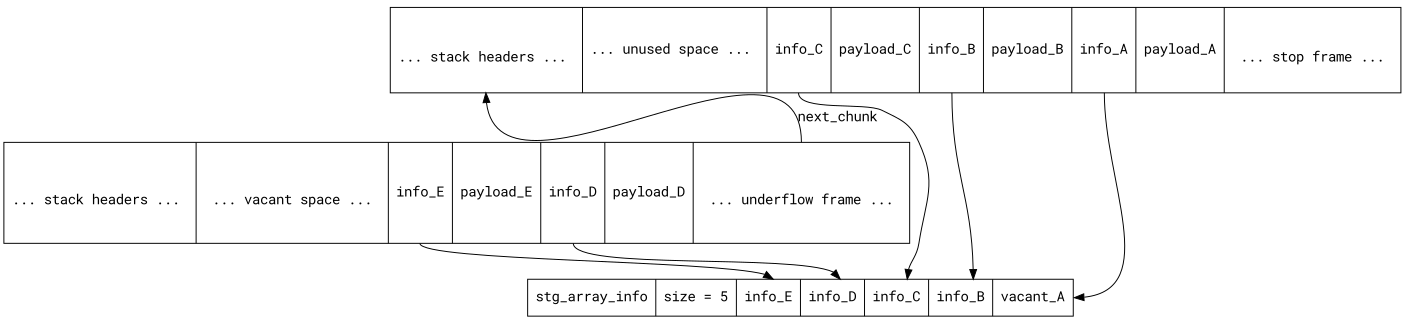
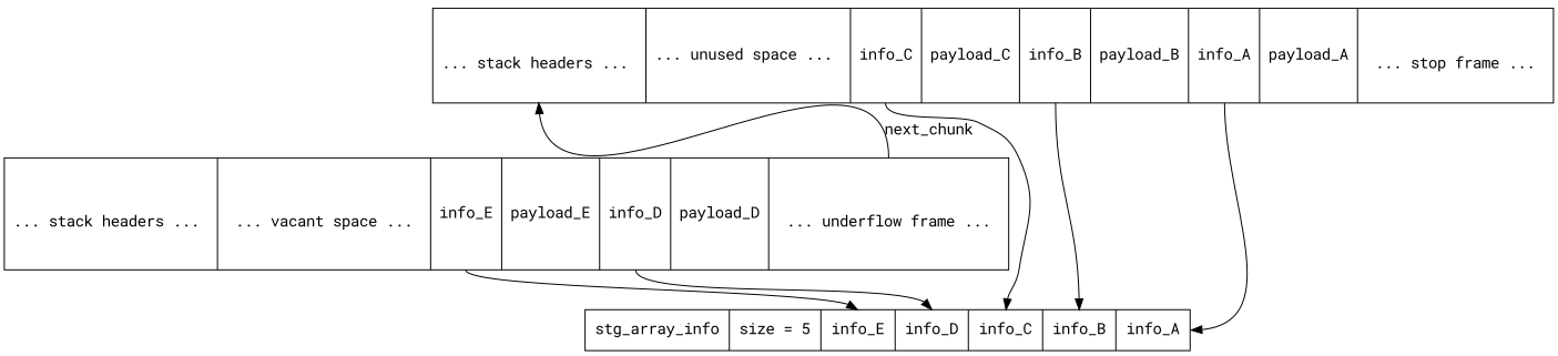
  digraph {
    rankdir=TB
    fontname="Roboto Mono"
    node [shape=record fontname="Roboto Mono"]
    edge [headport=top tailport=top fontname="Roboto Mono"]
    n1 [label=" <top> \n\n... stack headers ... \n\n           | ... unused space ... \n            | <C> info_C                | \npayload_C\n\n                 | <B> info_B                | \n\npayload_B\n\n\n                 | <A> info_A                | payload_A\n                 | \n\n   ... stop frame ...   \n\n"]
    n2 [label=" <top> \n\n... stack headers ... \n\n           | \n\n\n ... vacant space ... \n\n\n            | <E> info_E                | payload_E                 | <D> info_D                | \npayload_D\n\n                 | <underflow> \n\n ... underflow frame ... \n\n"]
-   n3 [label=" stg_array_info            | size = 5            | <E> info_E            | <D> info_D            | <C> info_C            | <B> info_B            | <A> vacant_A "]
+   n3 [label=" stg_array_info            | size = 5            | <E> info_E            | <D> info_D            | <C> info_C            | <B> info_B            | <A> info_A "]
    n1 -> n2 [style=invis]
    n1 -> n2 [style=invis]
    n1 -> n3 [headport=A tailport=A]
    n1 -> n3 [headport=B tailport=B]
    n1 -> n3 [headport=C tailport=C]
    n2 -> n1 [label=next_chunk tailport=underflow]
    n2 -> n3 [headport=D tailport=D]
    n2 -> n3 [headport=E tailport=E]
  }
